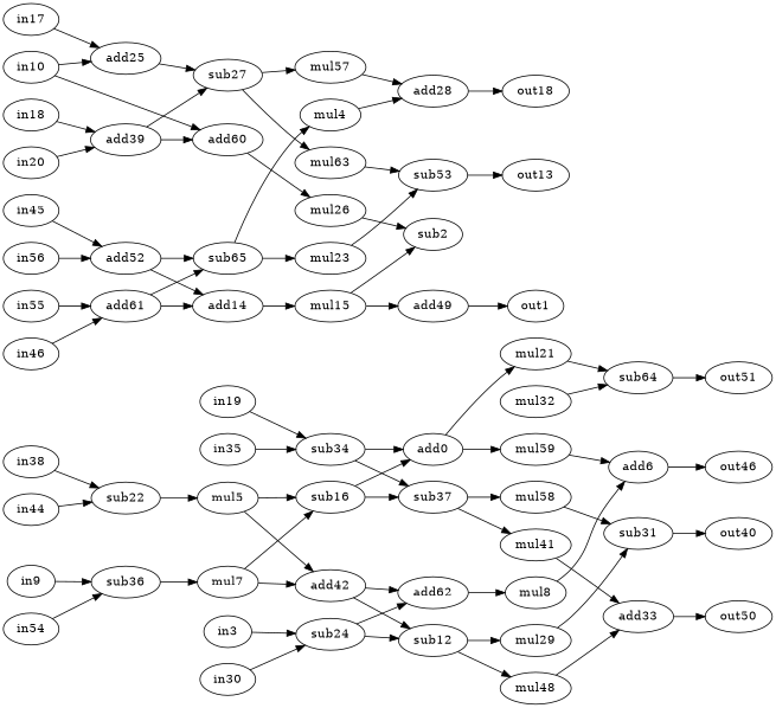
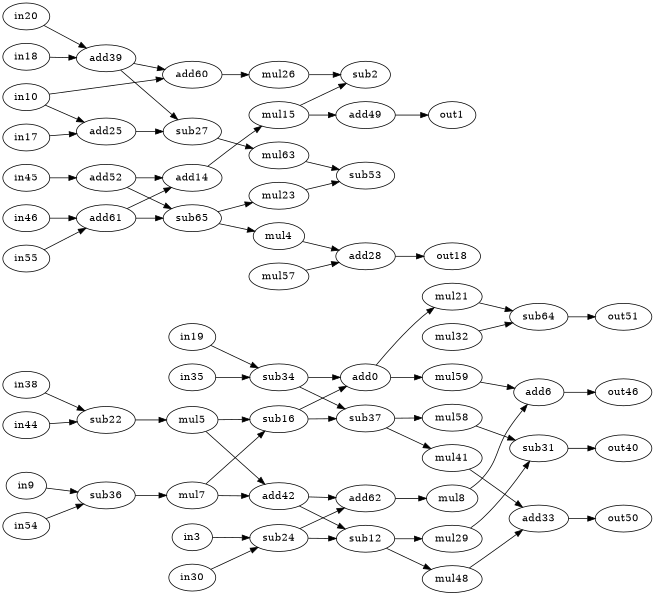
  digraph {
    rankdir=LR
    node [alap=0 asap=0 op=muli]
    edge [port=0 w=0]
    n1 [alap=4 asap=4 label=add0 op=add]
    n2 [alap=5 asap=5 label=mul21 value=2]
    n3 [alap=5 asap=5 label=mul59 value=2]
    n4 [alap=6 asap=6 label=sub64 op=sub]
    n5 [alap=6 asap=6 label=add6 op=add]
    n6 [alap=5 asap=5 label=out1 op=out]
    n7 [alap=4 asap=4 label=sub2 op=sub]
    n8 [alap=2 label=in3 op=in]
    n9 [alap=3 asap=1 label=sub24 op=sub]
    n10 [alap=4 asap=4 label=sub12 op=sub]
    n11 [alap=4 asap=4 label=add62 op=add]
    n12 [alap=3 asap=3 label=mul4 value=2]
    n13 [alap=4 asap=4 label=add28 op=add]
    n14 [alap=5 asap=5 label=out18 op=out]
    n15 [alap=2 asap=2 label=mul5 value=2]
    n16 [alap=3 asap=3 label=sub16 op=sub]
    n17 [alap=3 asap=3 label=add42 op=add]
    n18 [alap=4 asap=4 label=sub37 op=sub]
    n19 [alap=7 asap=7 label=out46 op=out]
    n20 [alap=2 asap=2 label=mul7 value=2]
    n21 [alap=5 asap=5 label=mul8 value=2]
    n22 [label=in9 op=in]
    n23 [alap=1 asap=1 label=sub36 op=sub]
    n24 [label=in10 op=in]
    n25 [alap=1 asap=1 label=add25 op=add]
    n26 [alap=2 asap=2 label=add60 op=add]
    n27 [alap=2 asap=2 label=sub27 op=sub]
    n28 [label=in18 op=in]
    n29 [alap=1 asap=1 label=add39 op=add]
    n30 [alap=5 asap=5 label=mul29 value=2]
    n31 [alap=5 asap=5 label=mul48 value=2]
    n32 [alap=6 asap=6 label=sub31 op=sub]
    n33 [alap=6 asap=6 label=add33 op=add]
-   n34 [alap=5 asap=5 label=out13 op=out]
    n35 [alap=2 asap=2 label=add14 op=add]
    n36 [alap=3 asap=3 label=mul15 value=2]
    n37 [alap=4 asap=4 label=add49 op=add]
    n38 [alap=5 asap=5 label=mul41 value=2]
    n39 [alap=5 asap=5 label=mul58 value=2]
    n40 [label=in17 op=in]
    n41 [alap=2 label=in19 op=in]
    n42 [alap=3 asap=1 label=sub34 op=sub]
    n43 [label=in20 op=in]
    n44 [alap=7 asap=7 label=out51 op=out]
    n45 [alap=1 asap=1 label=sub22 op=sub]
    n46 [alap=3 asap=3 label=mul23 value=2]
    n47 [alap=4 asap=4 label=sub53 op=sub]
    n48 [alap=3 asap=3 label=mul57 value=2]
    n49 [alap=3 asap=3 label=mul63 value=2]
    n50 [alap=3 asap=3 label=mul26 value=2]
    n51 [alap=7 asap=7 label=out40 op=out]
    n52 [alap=2 label=in30 op=in]
    n53 [alap=5 asap=5 label=mul32 value=2]
    n54 [alap=7 asap=7 label=out50 op=out]
    n55 [alap=2 label=in35 op=in]
    n56 [label=in38 op=in]
    n57 [label=in44 op=in]
    n58 [label=in45 op=in]
    n59 [alap=1 asap=1 label=add52 op=add]
    n60 [alap=2 asap=2 label=sub65 op=sub]
    n61 [label=in46 op=in]
    n62 [alap=1 asap=1 label=add61 op=add]
    n63 [label=in54 op=in]
    n64 [label=in55 op=in]
-   n65 [label=in56 op=in]
    n1 -> n2
    n1 -> n3
    n2 -> n4
    n3 -> n5 [port=1]
    n4 -> n44
    n5 -> n19
    n8 -> n9
    n9 -> n10
    n9 -> n11
    n10 -> n30
    n10 -> n31
    n11 -> n21
    n12 -> n13
    n13 -> n14
    n15 -> n16
    n15 -> n17
    n16 -> n1
    n16 -> n18
    n17 -> n10 [port=1]
    n17 -> n11 [port=1]
    n18 -> n38
    n18 -> n39
    n20 -> n16 [port=1]
    n20 -> n17 [port=1]
    n21 -> n5
    n22 -> n23
    n23 -> n20
    n24 -> n25
    n24 -> n26
    n25 -> n27
    n26 -> n50
-   n27 -> n48
    n27 -> n49
    n28 -> n29
    n29 -> n26 [port=1]
    n29 -> n27 [port=1]
    n30 -> n32
    n31 -> n33 [port=1]
    n32 -> n51
    n33 -> n54
    n35 -> n36
    n36 -> n7
    n36 -> n37
    n37 -> n6
    n38 -> n33
    n39 -> n32 [port=1]
    n40 -> n25 [port=1]
    n41 -> n42
    n42 -> n1 [port=1]
    n42 -> n18 [port=1]
    n43 -> n29 [port=1]
    n45 -> n15
    n46 -> n47
-   n47 -> n34
    n48 -> n13 [port=1]
    n49 -> n47 [port=1]
    n50 -> n7 [port=1]
    n52 -> n9 [port=1]
    n53 -> n4 [port=1]
    n55 -> n42 [port=1]
    n56 -> n45
    n57 -> n45 [port=1]
    n58 -> n59
    n59 -> n35
    n59 -> n60
    n60 -> n12
    n60 -> n46
    n61 -> n62
    n62 -> n35 [port=1]
    n62 -> n60 [port=1]
    n63 -> n23 [port=1]
    n64 -> n62 [port=1]
-   n65 -> n59 [port=1]
  }
